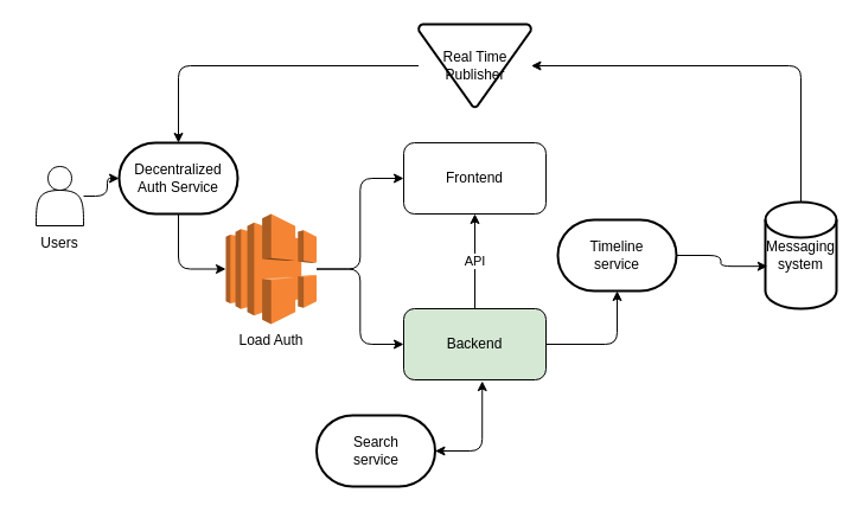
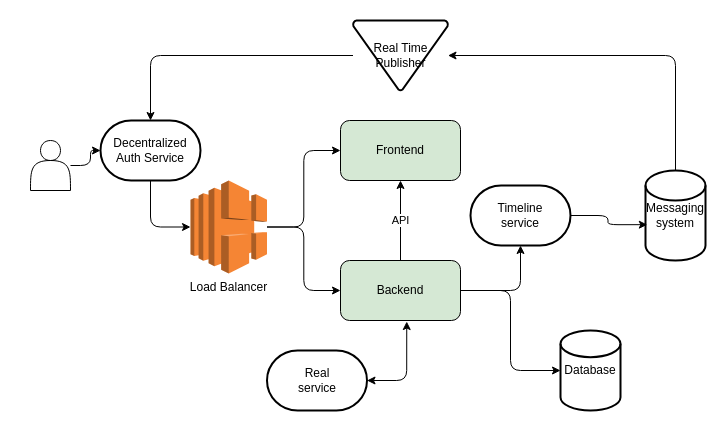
  <mxCell id="0" />
  <mxCell id="1" parent="0" />
  <mxCell id="2" value="" style="group" vertex="1" connectable="0" parent="1"><mxGeometry x="20" y="140" width="60" height="80" as="geometry" /></mxCell>
  <mxCell id="3" value="" style="shape=actor;whiteSpace=wrap;html=1;" vertex="1" parent="2"><mxGeometry x="10" width="40" height="50" as="geometry" /></mxCell>
- <mxCell id="4" value="Users" style="text;html=1;strokeColor=none;fillColor=none;align=center;verticalAlign=middle;whiteSpace=wrap;rounded=0;" vertex="1" parent="2"><mxGeometry y="50" width="60" height="30" as="geometry" /></mxCell>
  <mxCell id="5" value="API" style="edgeStyle=orthogonalEdgeStyle;rounded=0;orthogonalLoop=1;jettySize=auto;html=1;exitX=0.5;exitY=1;exitDx=0;exitDy=0;entryX=0.5;entryY=0;entryDx=0;entryDy=0;startArrow=classic;startFill=1;endArrow=none;" edge="1" parent="1" source="6" target="9"><mxGeometry relative="1" as="geometry" /></mxCell>
- <mxCell id="6" value="Frontend" style="rounded=1;whiteSpace=wrap;html=1;" vertex="1" parent="1"><mxGeometry x="340" y="120" width="120" height="60" as="geometry" /></mxCell>
+ <mxCell id="6" value="Frontend" style="rounded=1;whiteSpace=wrap;html=1;fillColor=#d5e8d4;" vertex="1" parent="1"><mxGeometry x="340" y="120" width="120" height="60" as="geometry" /></mxCell>
+ <mxCell id="7" style="edgeStyle=orthogonalEdgeStyle;rounded=1;orthogonalLoop=1;jettySize=auto;html=1;entryX=0;entryY=0.5;entryDx=0;entryDy=0;entryPerimeter=0;" edge="1" parent="1" source="9" target="12"><mxGeometry relative="1" as="geometry" /></mxCell>
  <mxCell id="8" style="edgeStyle=orthogonalEdgeStyle;rounded=1;orthogonalLoop=1;jettySize=auto;html=1;entryX=0.5;entryY=1;entryDx=0;entryDy=0;entryPerimeter=0;" edge="1" parent="1" source="9" target="21"><mxGeometry relative="1" as="geometry" /></mxCell>
  <mxCell id="9" value="Backend" style="rounded=1;whiteSpace=wrap;html=1;fillColor=#d5e8d4;" vertex="1" parent="1"><mxGeometry x="340" y="260" width="120" height="60" as="geometry" /></mxCell>
  <mxCell id="10" style="edgeStyle=orthogonalEdgeStyle;orthogonalLoop=1;jettySize=auto;html=1;entryX=1;entryY=0.5;entryDx=0;entryDy=0;entryPerimeter=0;exitX=0.5;exitY=0;exitDx=0;exitDy=0;exitPerimeter=0;rounded=1;" edge="1" parent="1" source="11" target="17"><mxGeometry relative="1" as="geometry" /></mxCell>
  <mxCell id="11" value="Messaging&lt;br&gt;system" style="strokeWidth=2;html=1;shape=mxgraph.flowchart.database;whiteSpace=wrap;" vertex="1" parent="1"><mxGeometry x="645" y="170" width="60" height="90" as="geometry" /></mxCell>
+ <mxCell id="12" value="Database" style="strokeWidth=2;html=1;shape=mxgraph.flowchart.database;whiteSpace=wrap;" vertex="1" parent="1"><mxGeometry x="560" y="330" width="60" height="80" as="geometry" /></mxCell>
  <mxCell id="13" value="" style="edgeStyle=orthogonalEdgeStyle;rounded=1;orthogonalLoop=1;jettySize=auto;html=1;" edge="1" parent="1" source="15" target="6"><mxGeometry relative="1" as="geometry" /></mxCell>
  <mxCell id="14" style="edgeStyle=orthogonalEdgeStyle;rounded=1;orthogonalLoop=1;jettySize=auto;html=1;entryX=0;entryY=0.5;entryDx=0;entryDy=0;" edge="1" parent="1" source="15" target="9"><mxGeometry relative="1" as="geometry" /></mxCell>
- <mxCell id="15" value="Load Auth" style="outlineConnect=0;dashed=0;verticalLabelPosition=bottom;verticalAlign=top;align=center;html=1;shape=mxgraph.aws3.elastic_load_balancing;fillColor=#F58534;gradientColor=none;" vertex="1" parent="1"><mxGeometry x="190" y="180" width="76.5" height="93" as="geometry" /></mxCell>
+ <mxCell id="15" value="Load Balancer" style="outlineConnect=0;dashed=0;verticalLabelPosition=bottom;verticalAlign=top;align=center;html=1;shape=mxgraph.aws3.elastic_load_balancing;fillColor=#F58534;gradientColor=none;" vertex="1" parent="1"><mxGeometry x="190" y="180" width="76.5" height="93" as="geometry" /></mxCell>
  <mxCell id="16" value="" style="edgeStyle=orthogonalEdgeStyle;rounded=1;orthogonalLoop=1;jettySize=auto;html=1;" edge="1" parent="1" source="17" target="23"><mxGeometry relative="1" as="geometry" /></mxCell>
  <mxCell id="17" value="&lt;div style=&quot;&quot;&gt;&lt;span style=&quot;background-color: initial;&quot;&gt;Real Time&lt;/span&gt;&lt;/div&gt;&lt;div style=&quot;&quot;&gt;&lt;span style=&quot;background-color: initial;&quot;&gt;Publisher&lt;/span&gt;&lt;/div&gt;" style="strokeWidth=2;html=1;shape=mxgraph.flowchart.merge_or_storage;whiteSpace=wrap;align=center;" vertex="1" parent="1"><mxGeometry x="352.5" y="20" width="95" height="70" as="geometry" /></mxCell>
  <mxCell id="18" style="edgeStyle=orthogonalEdgeStyle;rounded=1;orthogonalLoop=1;jettySize=auto;html=1;entryX=0.552;entryY=1.017;entryDx=0;entryDy=0;entryPerimeter=0;exitX=1;exitY=0.5;exitDx=0;exitDy=0;exitPerimeter=0;startArrow=classic;startFill=1;" edge="1" parent="1" source="19" target="9"><mxGeometry relative="1" as="geometry" /></mxCell>
- <mxCell id="19" value="Search&lt;br&gt;service" style="strokeWidth=2;html=1;shape=mxgraph.flowchart.terminator;whiteSpace=wrap;" vertex="1" parent="1"><mxGeometry x="266.5" y="350" width="100" height="60" as="geometry" /></mxCell>
+ <mxCell id="19" value="Real&lt;br&gt;service" style="strokeWidth=2;html=1;shape=mxgraph.flowchart.terminator;whiteSpace=wrap;" vertex="1" parent="1"><mxGeometry x="266.5" y="350" width="100" height="60" as="geometry" /></mxCell>
  <mxCell id="20" style="edgeStyle=orthogonalEdgeStyle;rounded=1;orthogonalLoop=1;jettySize=auto;html=1;entryX=0.03;entryY=0.602;entryDx=0;entryDy=0;entryPerimeter=0;" edge="1" parent="1" source="21" target="11"><mxGeometry relative="1" as="geometry" /></mxCell>
  <mxCell id="21" value="Timeline&lt;br&gt;service" style="strokeWidth=2;html=1;shape=mxgraph.flowchart.terminator;whiteSpace=wrap;" vertex="1" parent="1"><mxGeometry x="470" y="185" width="100" height="60" as="geometry" /></mxCell>
  <mxCell id="22" style="edgeStyle=orthogonalEdgeStyle;rounded=1;orthogonalLoop=1;jettySize=auto;html=1;entryX=0;entryY=0.5;entryDx=0;entryDy=0;entryPerimeter=0;" edge="1" parent="1" source="23" target="15"><mxGeometry relative="1" as="geometry" /></mxCell>
  <mxCell id="23" value="Decentralized&lt;br&gt;Auth Service" style="strokeWidth=2;html=1;shape=mxgraph.flowchart.terminator;whiteSpace=wrap;" vertex="1" parent="1"><mxGeometry x="100" y="120" width="100" height="60" as="geometry" /></mxCell>
  <mxCell id="24" style="edgeStyle=orthogonalEdgeStyle;rounded=1;orthogonalLoop=1;jettySize=auto;html=1;" edge="1" parent="1" source="3" target="23"><mxGeometry relative="1" as="geometry" /></mxCell>
